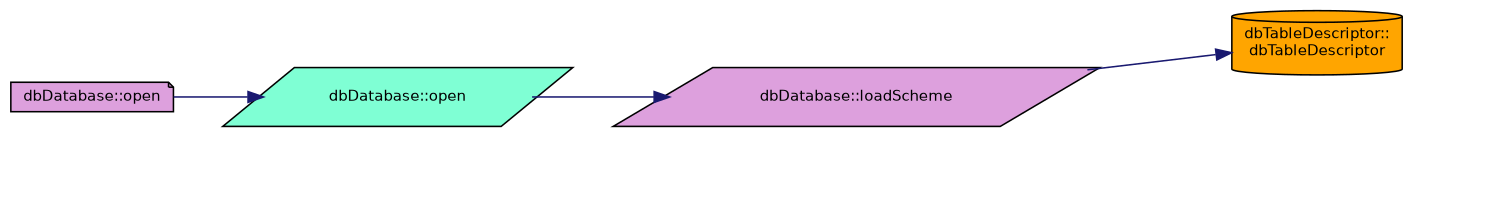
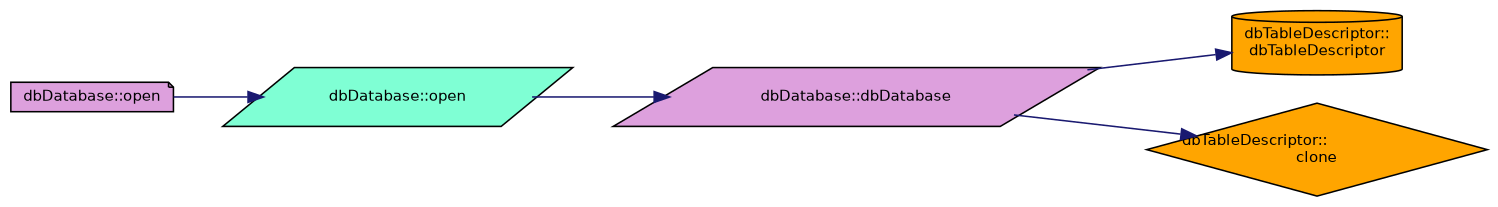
  digraph {
    rankdir=RL
    node [color=black fillcolor=orange fontname=Helvetica fontsize=10 shape=parallelogram style=filled]
    edge [color=midnightblue dir=back fontname=Helvetica fontsize=10 labelfontname=Helvetica labelfontsize=10 style=solid]
    n1 [fontcolor=black height=0.2 label="dbTableDescriptor::\ldbTableDescriptor" shape=cylinder width=0.4]
-   n2 [fillcolor=plum height=0.2 label="dbDatabase::loadScheme" width=0.4]
+   n2 [fillcolor=plum height=0.2 label="dbDatabase::dbDatabase" width=0.4]
+   n3 [height=0.2 label="dbTableDescriptor::\lclone" shape=diamond width=0.4]
    n4 [fillcolor=aquamarine height=0.2 label="dbDatabase::open" width=0.4]
    n5 [fillcolor=plum height=0.2 label="dbDatabase::open" shape=note width=0.4]
    n1 -> n2
    n2 -> n4
+   n3 -> n2
    n4 -> n5
  }
